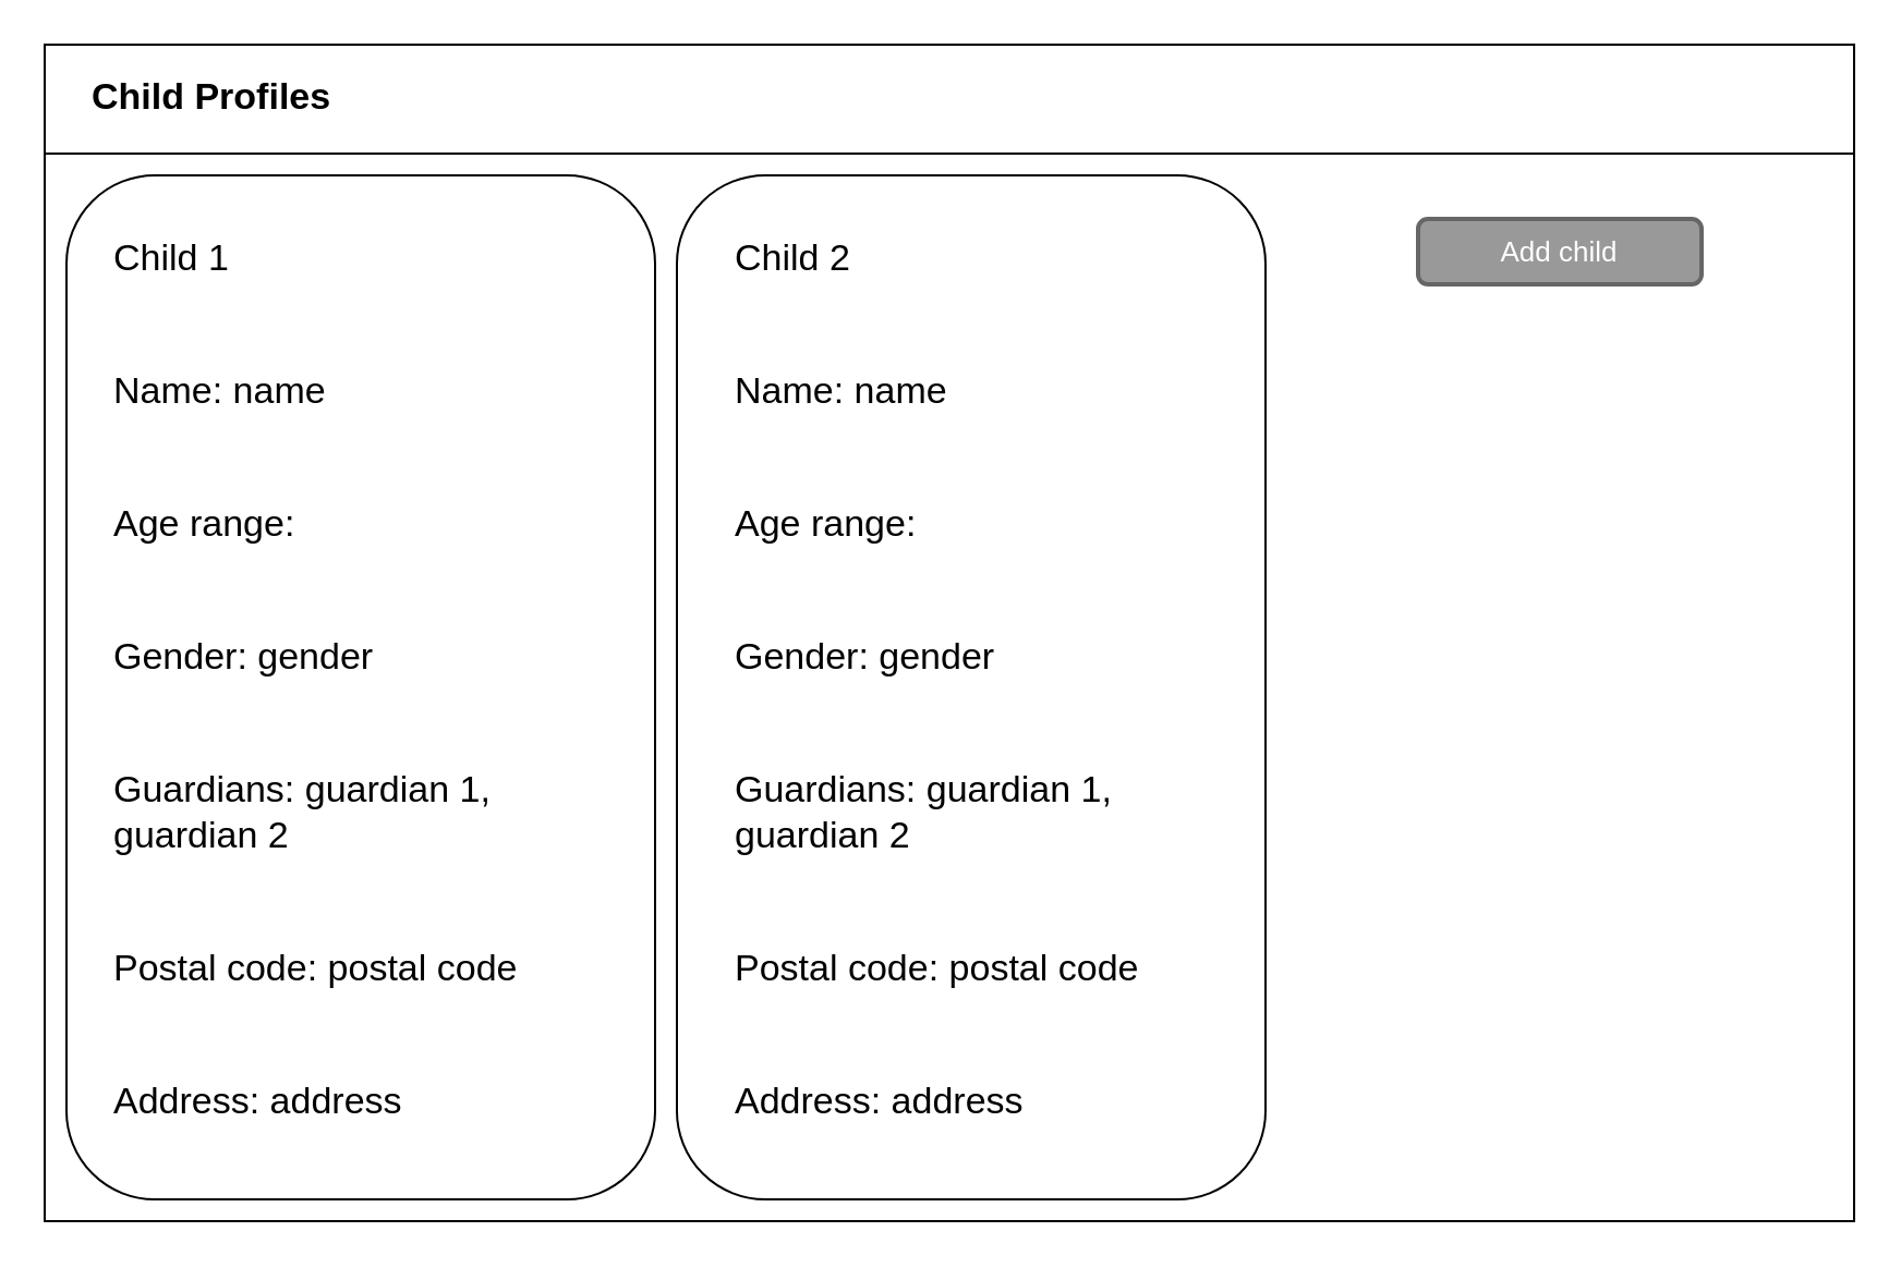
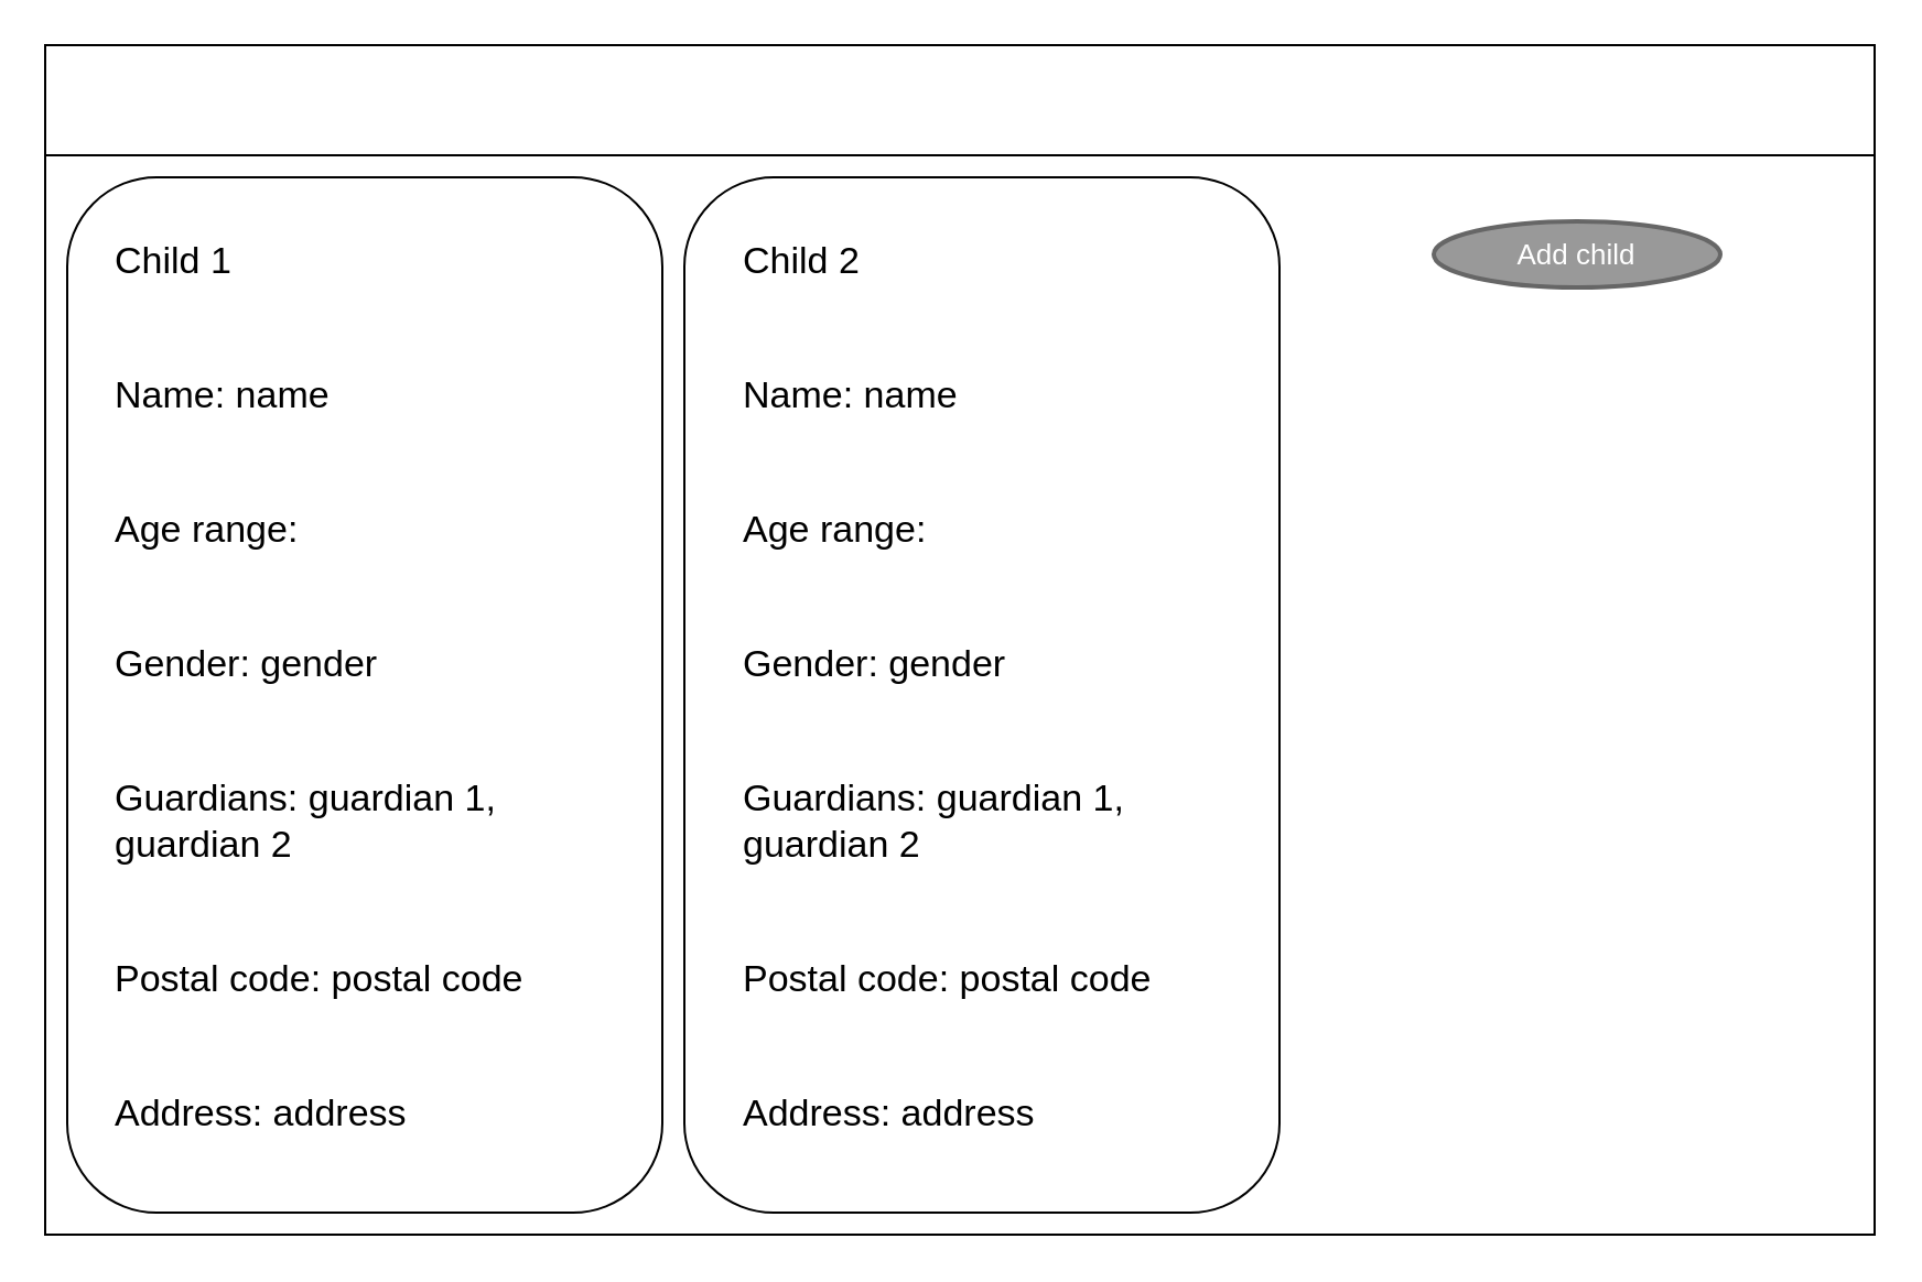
  <mxCell id="0" />
  <mxCell id="1" parent="0" />
  <mxCell id="2" value="" style="rounded=0;whiteSpace=wrap;html=1;" parent="1" vertex="1"><mxGeometry x="20" y="20" width="830" height="540" as="geometry" /></mxCell>
  <mxCell id="3" value="" style="rounded=0;whiteSpace=wrap;html=1;" parent="1" vertex="1"><mxGeometry x="20" y="20" width="830" height="50" as="geometry" /></mxCell>
- <mxCell id="4" value="&lt;font style=&quot;font-size: 17px;&quot;&gt;&lt;b&gt;Child Profiles&lt;/b&gt;&lt;/font&gt;" style="text;html=1;strokeColor=none;fillColor=none;align=left;verticalAlign=middle;whiteSpace=wrap;rounded=0;" parent="1" vertex="1"><mxGeometry x="40" y="20" width="230" height="50" as="geometry" /></mxCell>
  <mxCell id="5" value="" style="rounded=1;whiteSpace=wrap;html=1;fontSize=17;" parent="1" vertex="1"><mxGeometry x="30" y="80" width="270" height="470" as="geometry" /></mxCell>
- <mxCell id="6" value="&lt;font style=&quot;font-size: 13px;&quot;&gt;Add child&lt;/font&gt;" style="rounded=1;html=1;shadow=0;dashed=0;whiteSpace=wrap;fontSize=10;fillColor=#999999;align=center;strokeColor=#666666;fontColor=#ffffff;strokeWidth=2;" parent="1" vertex="1"><mxGeometry x="650" y="100" width="130" height="30" as="geometry" /></mxCell>
+ <mxCell id="6" value="&lt;font style=&quot;font-size: 13px;&quot;&gt;Add child&lt;/font&gt;" style="ellipse;html=1;shadow=0;dashed=0;whiteSpace=wrap;fontSize=10;fillColor=#999999;align=center;strokeColor=#666666;fontColor=#ffffff;strokeWidth=2;" parent="1" vertex="1"><mxGeometry x="650" y="100" width="130" height="30" as="geometry" /></mxCell>
  <mxCell id="7" value="" style="rounded=1;whiteSpace=wrap;html=1;fontSize=17;" parent="1" vertex="1"><mxGeometry x="310" y="80" width="270" height="470" as="geometry" /></mxCell>
  <mxCell id="8" value="Child 1&lt;br&gt;&lt;br&gt;&lt;br&gt;Name: name&lt;br&gt;&lt;br&gt;&lt;br&gt;Age range:&amp;nbsp;&lt;br&gt;&lt;br&gt;&lt;br&gt;Gender: gender&lt;br&gt;&lt;br&gt;&lt;br&gt;Guardians: guardian 1, guardian 2&lt;br&gt;&lt;br&gt;&lt;br&gt;Postal code: postal code&lt;br&gt;&lt;br&gt;&lt;br&gt;Address: address" style="text;html=1;strokeColor=none;fillColor=none;align=left;verticalAlign=middle;whiteSpace=wrap;rounded=0;fontSize=17;" parent="1" vertex="1"><mxGeometry x="50" y="116.88" width="220" height="390" as="geometry" /></mxCell>
  <mxCell id="9" value="Child 2&lt;br&gt;&lt;br&gt;&lt;br&gt;Name: name&lt;br&gt;&lt;br&gt;&lt;br&gt;Age range:&amp;nbsp;&lt;br&gt;&lt;br&gt;&lt;br&gt;Gender: gender&lt;br&gt;&lt;br&gt;&lt;br&gt;Guardians: guardian 1, guardian 2&lt;br&gt;&lt;br&gt;&lt;br&gt;Postal code: postal code&lt;br&gt;&lt;br&gt;&lt;br&gt;Address: address" style="text;html=1;strokeColor=none;fillColor=none;align=left;verticalAlign=middle;whiteSpace=wrap;rounded=0;fontSize=17;" parent="1" vertex="1"><mxGeometry x="335" y="116.88" width="220" height="390" as="geometry" /></mxCell>
